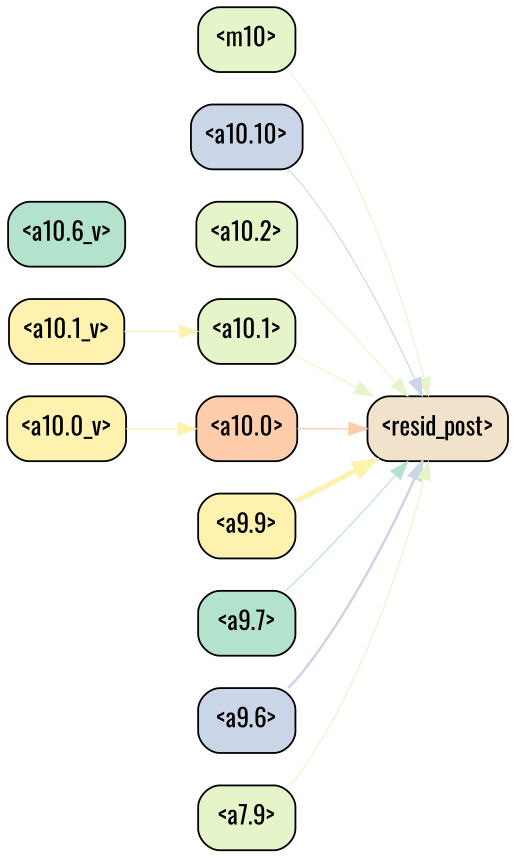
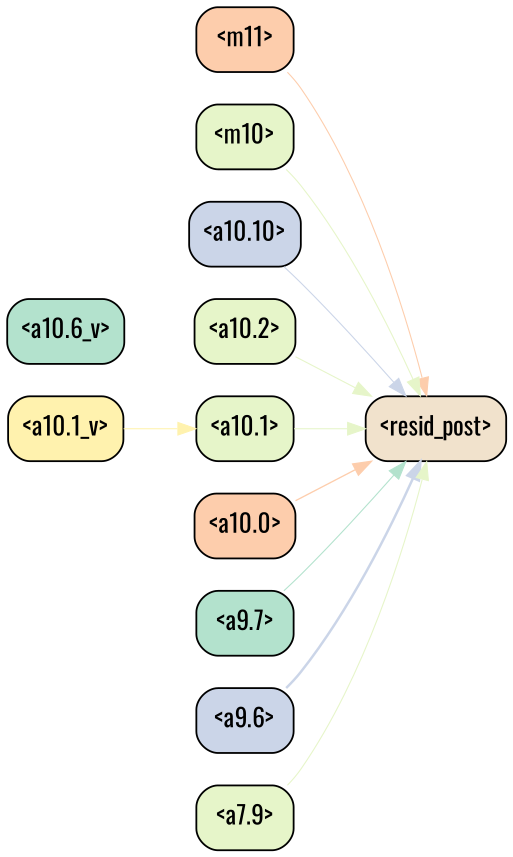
  strict digraph {
    fontname=Oswald
    rankdir=LR
    splines=true
    node [color=black fillcolor="#e6f5c9" fontname=Oswald shape=box style="filled, rounded"]
    edge [color="#e6f5c9" fontname=Oswald penwidth=0.6]
+   "<m11>" [fillcolor="#fdcdac"]
    "<resid_post>" [fillcolor="#f1e2cc"]
    "<m10>"
    "<a10.10>" [fillcolor="#cbd5e8"]
    "<a10.2>"
    "<a10.1>"
    "<a10.0>" [fillcolor="#fdcdac"]
-   "<a9.9>" [fillcolor="#fff2ae"]
    "<a9.7>" [fillcolor="#b3e2cd"]
    "<a9.6>" [fillcolor="#cbd5e8"]
    "<a7.9>"
    "<a10.6_v>" [fillcolor="#b3e2cd"]
    "<a10.1_v>" [fillcolor="#fff2ae"]
-   "<a10.0_v>" [fillcolor="#fff2ae"]
+   "<m11>" -> "<resid_post>" [color="#fdcdac"]
    "<m10>" -> "<resid_post>"
    "<a10.10>" -> "<resid_post>" [color="#cbd5e8"]
    "<a10.2>" -> "<resid_post>"
    "<a10.1>" -> "<resid_post>"
    "<a10.0>" -> "<resid_post>" [color="#fdcdac" penwidth=0.7362499237060547]
-   "<a9.9>" -> "<resid_post>" [color="#fff2ae" penwidth=2.76039457321167]
    "<a9.7>" -> "<resid_post>" [color="#b3e2cd"]
    "<a9.6>" -> "<resid_post>" [color="#cbd5e8" penwidth=1.3750720024108887]
    "<a7.9>" -> "<resid_post>"
    "<a10.1_v>" -> "<a10.1>" [color="#fff2ae"]
-   "<a10.0_v>" -> "<a10.0>" [color="#fff2ae" penwidth=0.732755184173584]
  }
